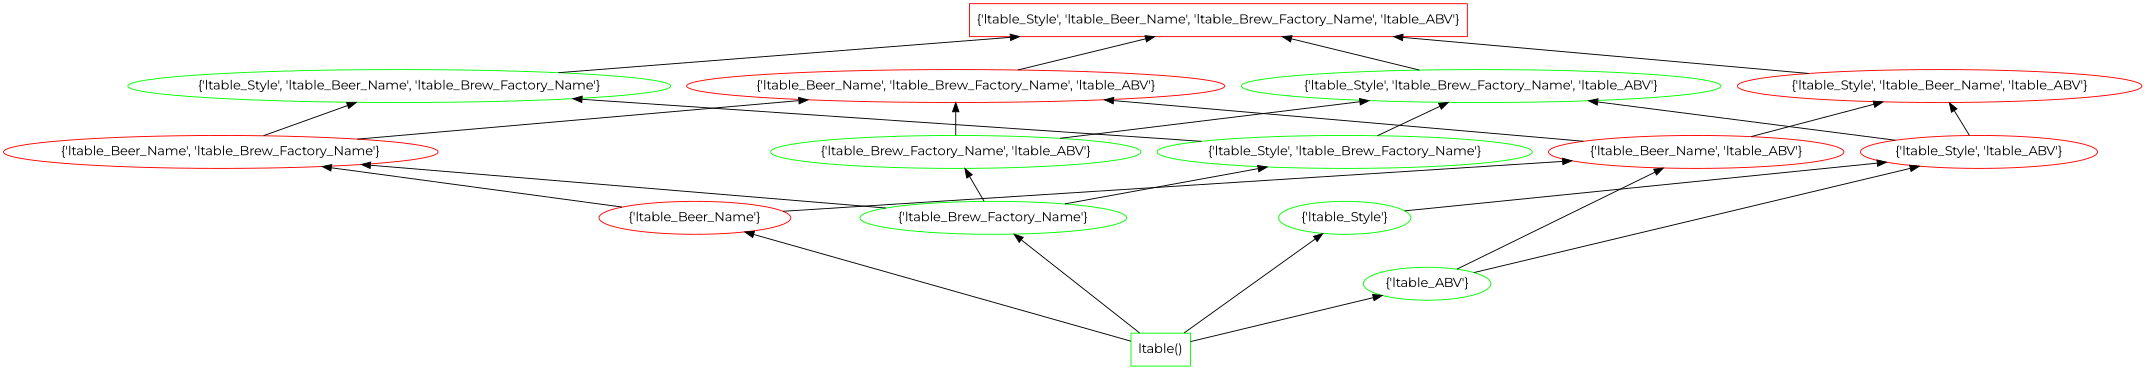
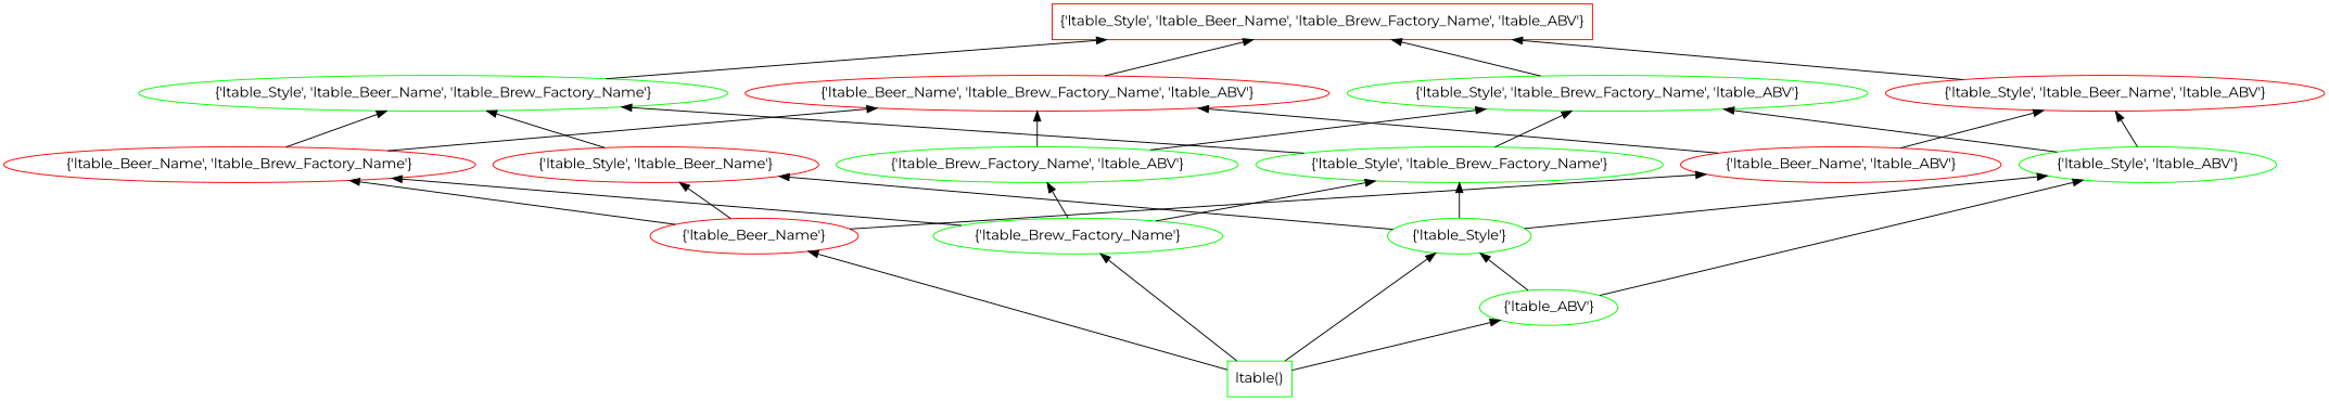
  digraph {
    fontname=Montserrat
    rankdir=BT
    splines=line
    node [color=green fontname=Montserrat]
    edge [fontname=Montserrat]
    "{'ltable_Style', 'ltable_Beer_Name', 'ltable_Brew_Factory_Name', 'ltable_ABV'}" [color=red shape=box]
    n2 [label="ltable()" shape=box]
    "{'ltable_Beer_Name'}" [color=red]
    "{'ltable_Brew_Factory_Name'}"
    "{'ltable_Style'}"
    "{'ltable_ABV'}"
    "{'ltable_Beer_Name', 'ltable_Brew_Factory_Name'}" [color=red]
+   "{'ltable_Style', 'ltable_Beer_Name'}" [color=red]
    "{'ltable_Beer_Name', 'ltable_ABV'}" [color=red]
    "{'ltable_Style', 'ltable_Brew_Factory_Name'}"
    "{'ltable_Brew_Factory_Name', 'ltable_ABV'}"
-   "{'ltable_Style', 'ltable_ABV'}" [color=red]
+   "{'ltable_Style', 'ltable_ABV'}"
    "{'ltable_Style', 'ltable_Beer_Name', 'ltable_Brew_Factory_Name'}"
    "{'ltable_Beer_Name', 'ltable_Brew_Factory_Name', 'ltable_ABV'}" [color=red]
    "{'ltable_Style', 'ltable_Beer_Name', 'ltable_ABV'}" [color=red]
    "{'ltable_Style', 'ltable_Brew_Factory_Name', 'ltable_ABV'}"
    n2 -> "{'ltable_Beer_Name'}"
    n2 -> "{'ltable_Brew_Factory_Name'}"
    n2 -> "{'ltable_Style'}"
    n2 -> "{'ltable_ABV'}"
    "{'ltable_Beer_Name'}" -> "{'ltable_Beer_Name', 'ltable_Brew_Factory_Name'}"
+   "{'ltable_Beer_Name'}" -> "{'ltable_Style', 'ltable_Beer_Name'}"
    "{'ltable_Beer_Name'}" -> "{'ltable_Beer_Name', 'ltable_ABV'}"
    "{'ltable_Brew_Factory_Name'}" -> "{'ltable_Beer_Name', 'ltable_Brew_Factory_Name'}"
    "{'ltable_Brew_Factory_Name'}" -> "{'ltable_Style', 'ltable_Brew_Factory_Name'}"
    "{'ltable_Brew_Factory_Name'}" -> "{'ltable_Brew_Factory_Name', 'ltable_ABV'}"
+   "{'ltable_Style'}" -> "{'ltable_Style', 'ltable_Beer_Name'}"
+   "{'ltable_Style'}" -> "{'ltable_Style', 'ltable_Brew_Factory_Name'}"
    "{'ltable_Style'}" -> "{'ltable_Style', 'ltable_ABV'}"
-   "{'ltable_ABV'}" -> "{'ltable_Beer_Name', 'ltable_ABV'}"
+   "{'ltable_ABV'}" -> "{'ltable_Style'}"
    "{'ltable_ABV'}" -> "{'ltable_Style', 'ltable_ABV'}"
    "{'ltable_Beer_Name', 'ltable_Brew_Factory_Name'}" -> "{'ltable_Style', 'ltable_Beer_Name', 'ltable_Brew_Factory_Name'}"
    "{'ltable_Beer_Name', 'ltable_Brew_Factory_Name'}" -> "{'ltable_Beer_Name', 'ltable_Brew_Factory_Name', 'ltable_ABV'}"
+   "{'ltable_Style', 'ltable_Beer_Name'}" -> "{'ltable_Style', 'ltable_Beer_Name', 'ltable_Brew_Factory_Name'}"
    "{'ltable_Beer_Name', 'ltable_ABV'}" -> "{'ltable_Beer_Name', 'ltable_Brew_Factory_Name', 'ltable_ABV'}"
    "{'ltable_Beer_Name', 'ltable_ABV'}" -> "{'ltable_Style', 'ltable_Beer_Name', 'ltable_ABV'}"
    "{'ltable_Style', 'ltable_Brew_Factory_Name'}" -> "{'ltable_Style', 'ltable_Beer_Name', 'ltable_Brew_Factory_Name'}"
    "{'ltable_Style', 'ltable_Brew_Factory_Name'}" -> "{'ltable_Style', 'ltable_Brew_Factory_Name', 'ltable_ABV'}"
    "{'ltable_Brew_Factory_Name', 'ltable_ABV'}" -> "{'ltable_Beer_Name', 'ltable_Brew_Factory_Name', 'ltable_ABV'}"
    "{'ltable_Brew_Factory_Name', 'ltable_ABV'}" -> "{'ltable_Style', 'ltable_Brew_Factory_Name', 'ltable_ABV'}"
    "{'ltable_Style', 'ltable_ABV'}" -> "{'ltable_Style', 'ltable_Beer_Name', 'ltable_ABV'}"
    "{'ltable_Style', 'ltable_ABV'}" -> "{'ltable_Style', 'ltable_Brew_Factory_Name', 'ltable_ABV'}"
    "{'ltable_Style', 'ltable_Beer_Name', 'ltable_Brew_Factory_Name'}" -> "{'ltable_Style', 'ltable_Beer_Name', 'ltable_Brew_Factory_Name', 'ltable_ABV'}"
    "{'ltable_Beer_Name', 'ltable_Brew_Factory_Name', 'ltable_ABV'}" -> "{'ltable_Style', 'ltable_Beer_Name', 'ltable_Brew_Factory_Name', 'ltable_ABV'}"
    "{'ltable_Style', 'ltable_Beer_Name', 'ltable_ABV'}" -> "{'ltable_Style', 'ltable_Beer_Name', 'ltable_Brew_Factory_Name', 'ltable_ABV'}"
    "{'ltable_Style', 'ltable_Brew_Factory_Name', 'ltable_ABV'}" -> "{'ltable_Style', 'ltable_Beer_Name', 'ltable_Brew_Factory_Name', 'ltable_ABV'}"
  }
